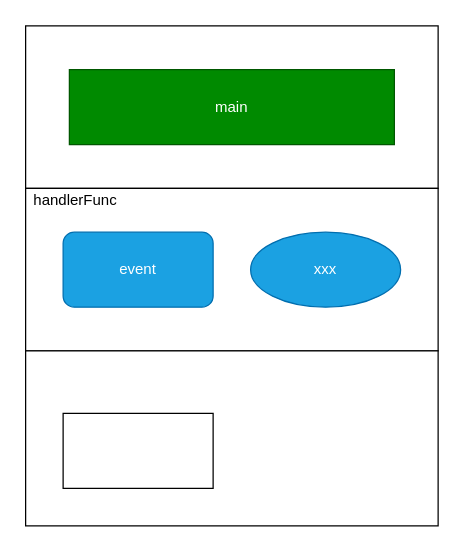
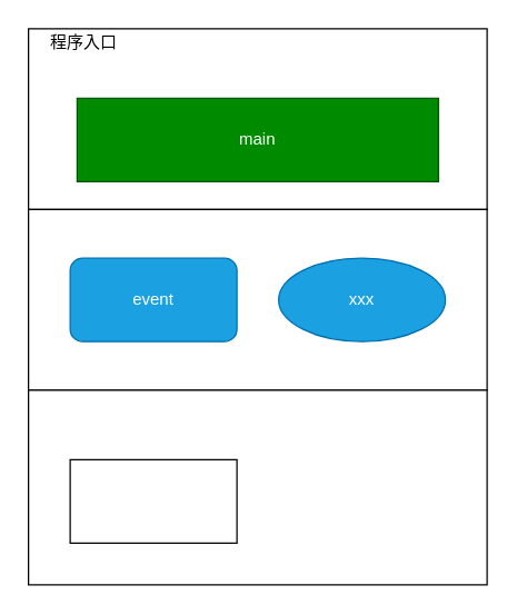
  <mxCell id="0" />
  <mxCell id="1" parent="0" />
  <mxCell id="2" value="" style="rounded=0;whiteSpace=wrap;html=1;" vertex="1" parent="1"><mxGeometry x="20" y="20" width="330" height="130" as="geometry" /></mxCell>
  <mxCell id="3" value="" style="rounded=0;whiteSpace=wrap;html=1;" vertex="1" parent="1"><mxGeometry x="20" y="150" width="330" height="130" as="geometry" /></mxCell>
- <mxCell id="4" value="main" style="rounded=0;whiteSpace=wrap;html=1;fillColor=#008a00;strokeColor=#005700;fontColor=#ffffff;" vertex="1" parent="1"><mxGeometry x="55" y="55" width="260" height="60" as="geometry" /></mxCell>
+ <mxCell id="4" value="main" style="rounded=0;whiteSpace=wrap;html=1;fillColor=#008a00;strokeColor=#005700;fontColor=#ffffff;" vertex="1" parent="1"><mxGeometry x="55" y="70" width="260" height="60" as="geometry" /></mxCell>
  <mxCell id="5" value="event" style="whiteSpace=wrap;html=1;fillColor=#1ba1e2;strokeColor=#006EAF;fontColor=#ffffff;rounded=1;" vertex="1" parent="1"><mxGeometry x="50" y="185" width="120" height="60" as="geometry" /></mxCell>
  <mxCell id="6" value="xxx" style="ellipse;whiteSpace=wrap;html=1;fillColor=#1ba1e2;strokeColor=#006EAF;fontColor=#ffffff;" vertex="1" parent="1"><mxGeometry x="200" y="185" width="120" height="60" as="geometry" /></mxCell>
- <mxCell id="8" value="handlerFunc" style="text;html=1;strokeColor=none;fillColor=none;align=center;verticalAlign=middle;whiteSpace=wrap;rounded=0;" vertex="1" parent="1"><mxGeometry x="20" y="150" width="80" height="20" as="geometry" /></mxCell>
+ <mxCell id="7" value="程序入口" style="text;html=1;strokeColor=none;fillColor=none;align=center;verticalAlign=middle;whiteSpace=wrap;rounded=0;" vertex="1" parent="1"><mxGeometry x="20" y="20" width="80" height="20" as="geometry" /></mxCell>
  <mxCell id="9" value="" style="rounded=0;whiteSpace=wrap;html=1;" vertex="1" parent="1"><mxGeometry x="20" y="280" width="330" height="140" as="geometry" /></mxCell>
  <mxCell id="10" value="" style="rounded=0;whiteSpace=wrap;html=1;" vertex="1" parent="1"><mxGeometry x="50" y="330" width="120" height="60" as="geometry" /></mxCell>
